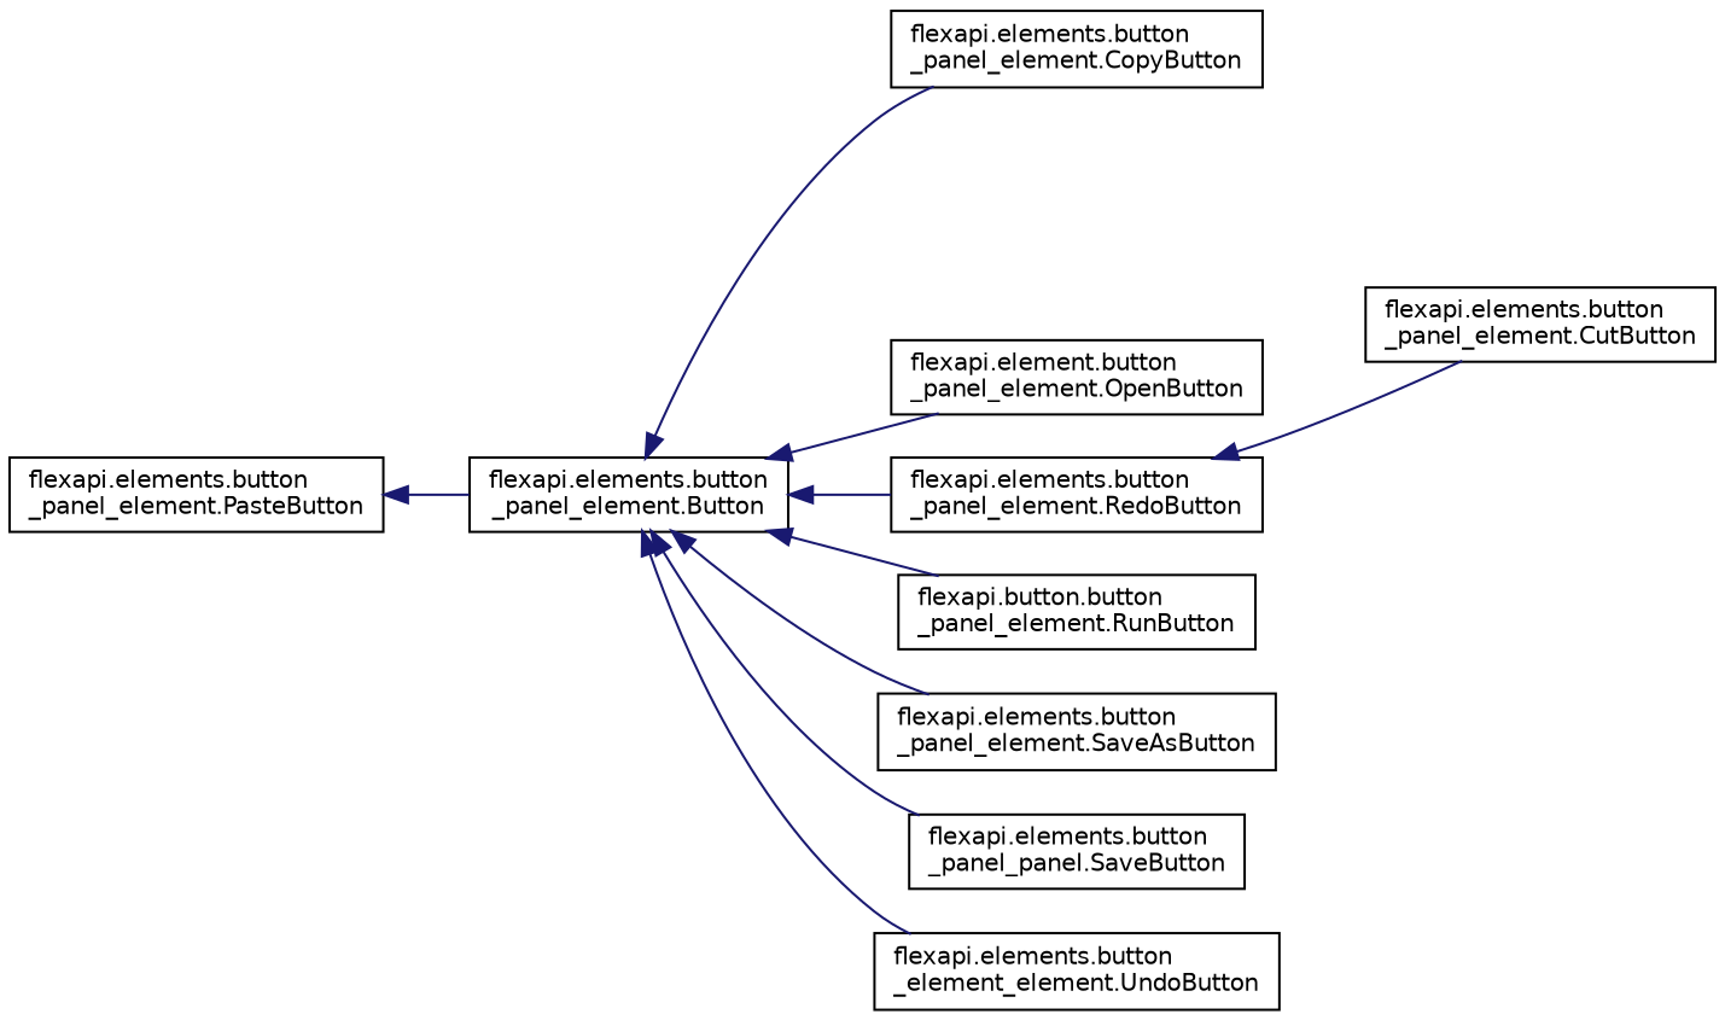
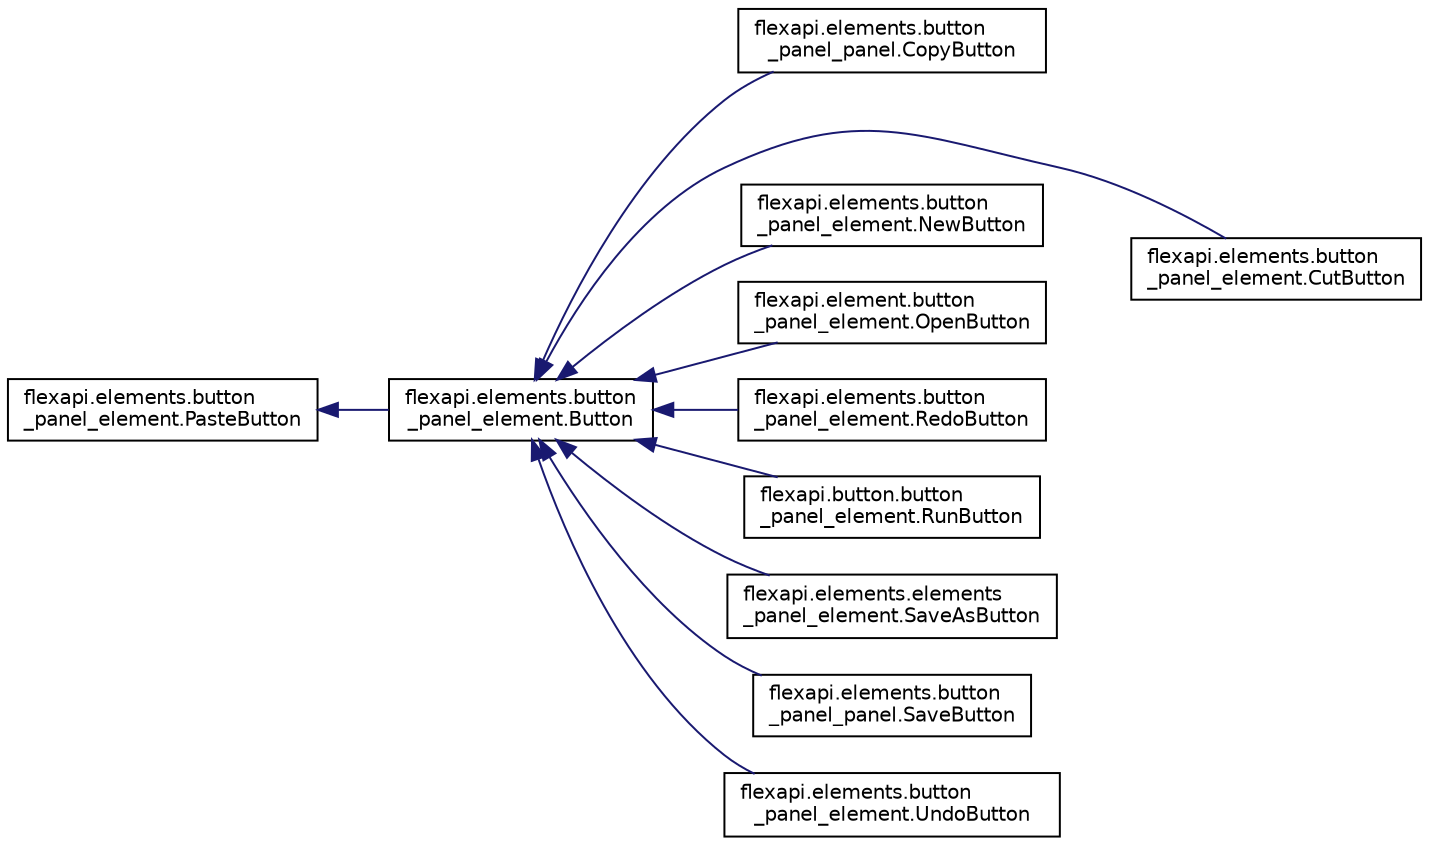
  digraph {
    rankdir=LR
    node [color=black fillcolor=white fontname=Helvetica fontsize=10 shape=record style=filled]
    edge [color=midnightblue dir=back fontname=Helvetica fontsize=10 labelfontname=Helvetica labelfontsize=10 style=solid]
    n1 [height=0.2 label="flexapi.elements.button\l_panel_element.Button" width=0.4]
-   n2 [height=0.2 label="flexapi.elements.button\l_panel_element.CopyButton" width=0.4]
+   n2 [height=0.2 label="flexapi.elements.button\l_panel_panel.CopyButton" width=0.4]
    n3 [height=0.2 label="flexapi.elements.button\l_panel_element.CutButton" width=0.4]
+   n4 [height=0.2 label="flexapi.elements.button\l_panel_element.NewButton" width=0.4]
    n5 [height=0.2 label="flexapi.element.button\l_panel_element.OpenButton" width=0.4]
    n6 [height=0.2 label="flexapi.elements.button\l_panel_element.RedoButton" width=0.4]
    n7 [height=0.2 label="flexapi.button.button\l_panel_element.RunButton" width=0.4]
-   n8 [height=0.2 label="flexapi.elements.button\l_panel_element.SaveAsButton" width=0.4]
+   n8 [height=0.2 label="flexapi.elements.elements\l_panel_element.SaveAsButton" width=0.4]
    n9 [height=0.2 label="flexapi.elements.button\l_panel_panel.SaveButton" width=0.4]
-   n10 [height=0.2 label="flexapi.elements.button\l_element_element.UndoButton" width=0.4]
+   n10 [height=0.2 label="flexapi.elements.button\l_panel_element.UndoButton" width=0.4]
    n11 [height=0.2 label="flexapi.elements.button\l_panel_element.PasteButton" width=0.4]
    n1 -> n2
-   n6 -> n3
+   n1 -> n3
+   n1 -> n4
    n1 -> n5
    n1 -> n6
    n1 -> n7
    n1 -> n8
    n1 -> n9
    n1 -> n10
    n11 -> n1
  }
